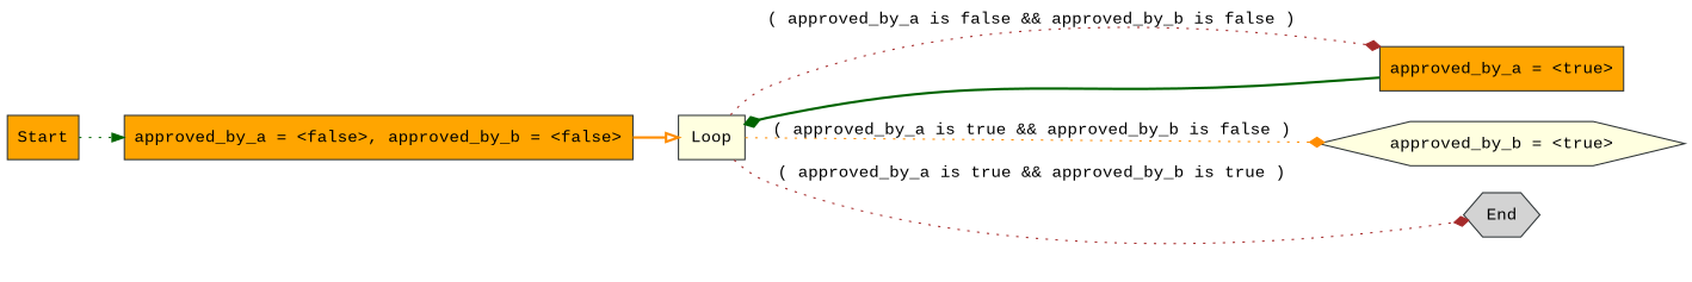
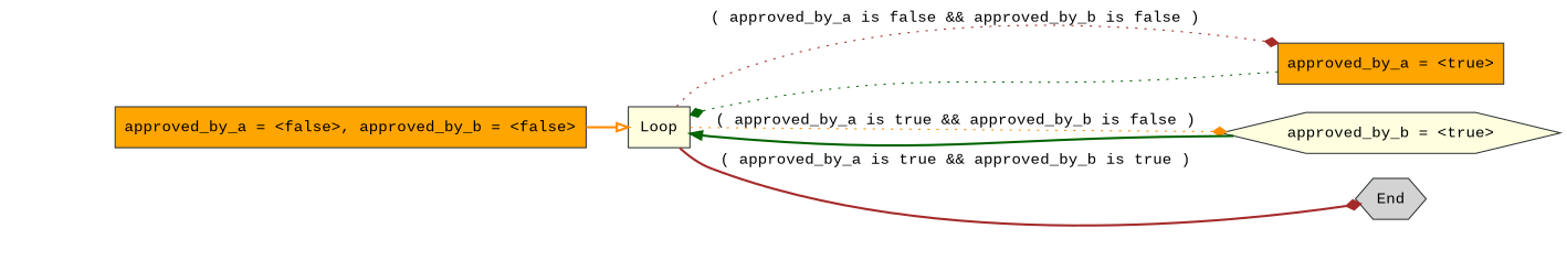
  digraph {
    fontname="Liberation Mono"
    rankdir=LR
    node [color="#2e3436" fillcolor=orange fontname="Liberation Mono" shape=box style=filled]
    edge [arrowhead=diamond color=darkgreen fontname="Liberation Mono" style=dotted]
-   n1 [label=Start]
    n2 [label="approved_by_a = <false>, approved_by_b = <false>"]
    n3 [fillcolor=lightyellow label=Loop]
    n4 [label="approved_by_a = <true>"]
    n5 [fillcolor=lightyellow label="approved_by_b = <true>" shape=hexagon]
    n6 [fillcolor=lightgrey label=End shape=hexagon]
-   n1 -> n2 [arrowhead=normal]
    n2 -> n3 [arrowhead=onormal color=darkorange style=bold]
    n3 -> n4 [color=brown label="( approved_by_a is false && approved_by_b is false )"]
    n3 -> n5 [color=darkorange label="( approved_by_a is true && approved_by_b is false )"]
-   n3 -> n6 [color=brown label="( approved_by_a is true && approved_by_b is true )"]
-   n4 -> n3 [style=bold]
+   n3 -> n6 [color=brown label="( approved_by_a is true && approved_by_b is true )" style=bold]
+   n4 -> n3
+   n5 -> n3 [arrowhead=normal style=bold]
  }
